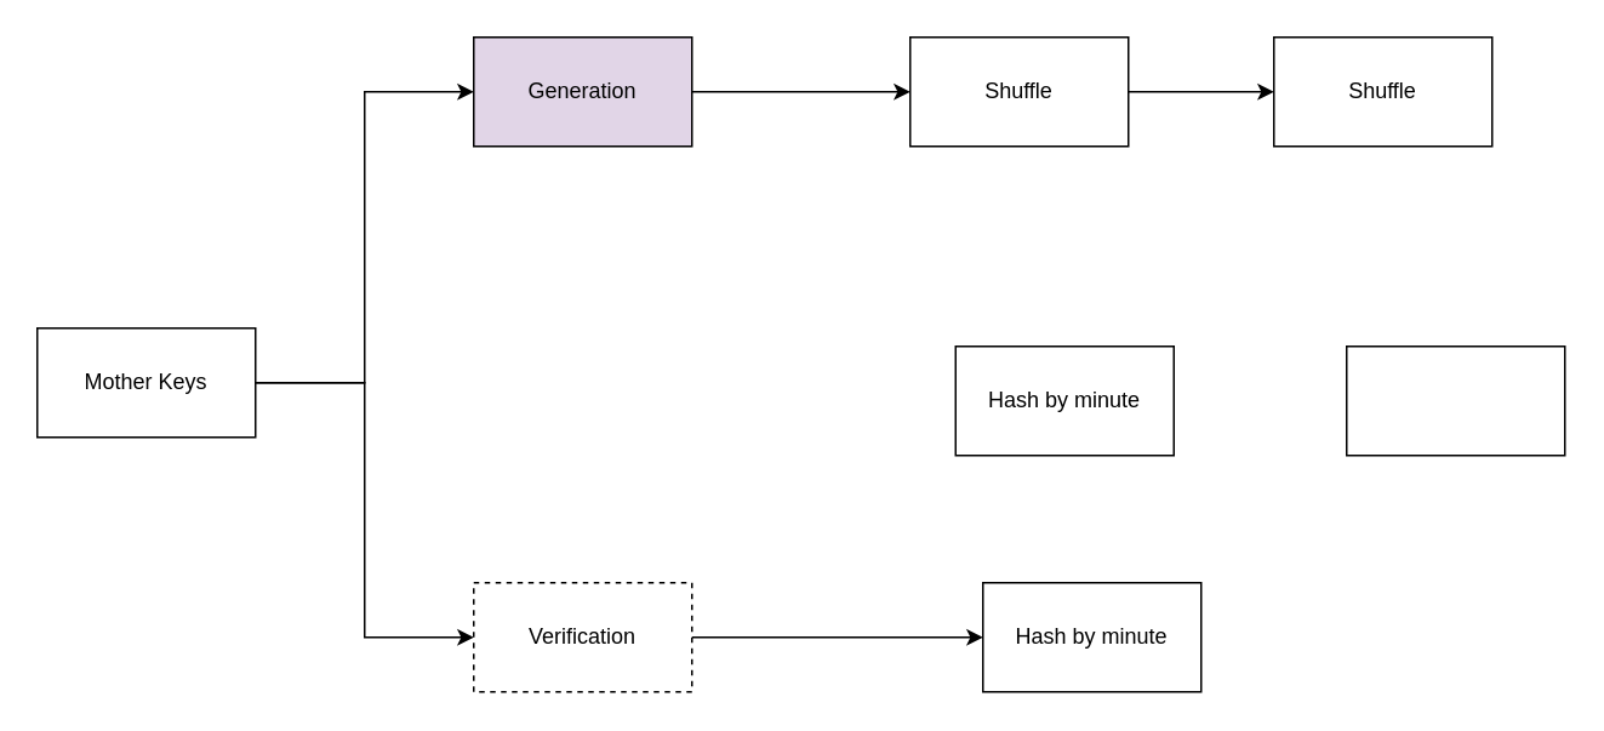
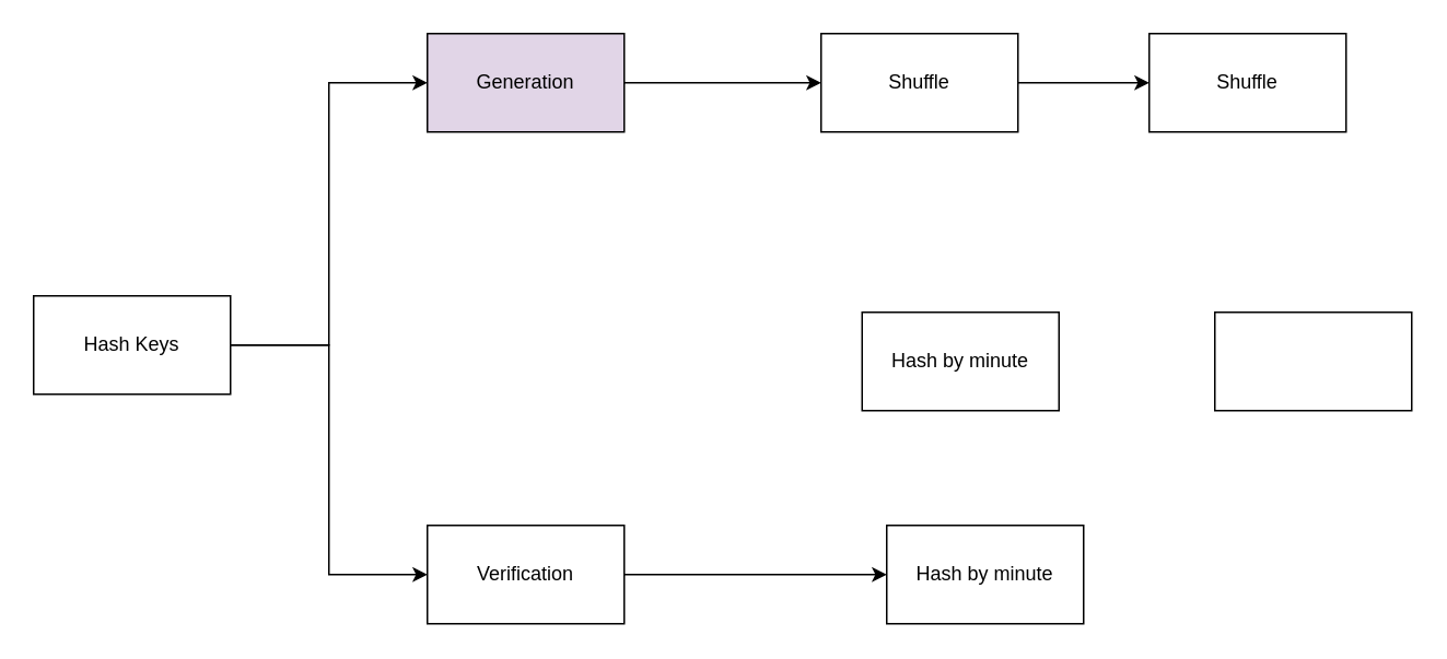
  <mxCell id="0" />
  <mxCell id="1" parent="0" />
  <mxCell id="2" style="edgeStyle=orthogonalEdgeStyle;rounded=0;orthogonalLoop=1;jettySize=auto;html=1;entryX=0;entryY=0.5;entryDx=0;entryDy=0;" edge="1" parent="1" source="4" target="10"><mxGeometry relative="1" as="geometry" /></mxCell>
  <mxCell id="3" style="edgeStyle=orthogonalEdgeStyle;rounded=0;orthogonalLoop=1;jettySize=auto;html=1;entryX=0;entryY=0.5;entryDx=0;entryDy=0;" edge="1" parent="1" source="4" target="8"><mxGeometry relative="1" as="geometry" /></mxCell>
- <mxCell id="4" value="Mother Keys" style="rounded=0;whiteSpace=wrap;html=1;" vertex="1" parent="1"><mxGeometry x="20" y="180" width="120" height="60" as="geometry" /></mxCell>
+ <mxCell id="4" value="Hash Keys" style="rounded=0;whiteSpace=wrap;html=1;" vertex="1" parent="1"><mxGeometry x="20" y="180" width="120" height="60" as="geometry" /></mxCell>
  <mxCell id="5" value="Hash by minute" style="rounded=0;whiteSpace=wrap;html=1;" vertex="1" parent="1"><mxGeometry x="525" y="190" width="120" height="60" as="geometry" /></mxCell>
  <mxCell id="6" value="" style="rounded=0;whiteSpace=wrap;html=1;" vertex="1" parent="1"><mxGeometry x="740" y="190" width="120" height="60" as="geometry" /></mxCell>
  <mxCell id="7" style="edgeStyle=orthogonalEdgeStyle;rounded=0;orthogonalLoop=1;jettySize=auto;html=1;entryX=0;entryY=0.5;entryDx=0;entryDy=0;" edge="1" parent="1" source="8" target="11"><mxGeometry relative="1" as="geometry" /></mxCell>
- <mxCell id="8" value="Verification" style="rounded=0;whiteSpace=wrap;html=1;dashed=1;" vertex="1" parent="1"><mxGeometry x="260" y="320" width="120" height="60" as="geometry" /></mxCell>
+ <mxCell id="8" value="Verification" style="rounded=0;whiteSpace=wrap;html=1;" vertex="1" parent="1"><mxGeometry x="260" y="320" width="120" height="60" as="geometry" /></mxCell>
  <mxCell id="9" style="edgeStyle=orthogonalEdgeStyle;rounded=0;orthogonalLoop=1;jettySize=auto;html=1;entryX=0;entryY=0.5;entryDx=0;entryDy=0;" edge="1" parent="1" source="10" target="13"><mxGeometry relative="1" as="geometry" /></mxCell>
  <mxCell id="10" value="Generation" style="rounded=0;whiteSpace=wrap;html=1;fillColor=#e1d5e7;" vertex="1" parent="1"><mxGeometry x="260" y="20" width="120" height="60" as="geometry" /></mxCell>
  <mxCell id="11" value="Hash by minute" style="rounded=0;whiteSpace=wrap;html=1;" vertex="1" parent="1"><mxGeometry x="540" y="320" width="120" height="60" as="geometry" /></mxCell>
  <mxCell id="12" style="edgeStyle=orthogonalEdgeStyle;rounded=0;orthogonalLoop=1;jettySize=auto;html=1;" edge="1" parent="1" source="13" target="14"><mxGeometry relative="1" as="geometry" /></mxCell>
  <mxCell id="13" value="Shuffle" style="rounded=0;whiteSpace=wrap;html=1;" vertex="1" parent="1"><mxGeometry x="500" y="20" width="120" height="60" as="geometry" /></mxCell>
  <mxCell id="14" value="Shuffle" style="rounded=0;whiteSpace=wrap;html=1;" vertex="1" parent="1"><mxGeometry x="700" y="20" width="120" height="60" as="geometry" /></mxCell>
